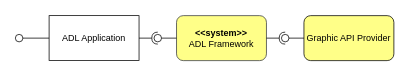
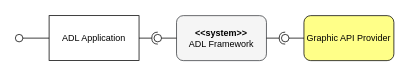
  <mxCell id="0" />
  <mxCell id="1" parent="0" />
  <mxCell id="2" value="ADL Application" style="whiteSpace=wrap;html=1;rounded=0;" parent="1" vertex="1"><mxGeometry x="65" y="20" width="120" height="60" as="geometry" /></mxCell>
- <mxCell id="3" value="&lt;b&gt;&amp;lt;&amp;lt;system&amp;gt;&amp;gt;&lt;/b&gt;&lt;br&gt;ADL Framework" style="rounded=1;whiteSpace=wrap;html=1;fillColor=#ffff88;strokeColor=#36393d;" parent="1" vertex="1"><mxGeometry x="235" y="20" width="120" height="60" as="geometry" /></mxCell>
+ <mxCell id="3" value="&lt;b&gt;&amp;lt;&amp;lt;system&amp;gt;&amp;gt;&lt;/b&gt;&lt;br&gt;ADL Framework" style="rounded=1;whiteSpace=wrap;html=1;fillColor=#f5f5f5;strokeColor=#36393d;" parent="1" vertex="1"><mxGeometry x="235" y="20" width="120" height="60" as="geometry" /></mxCell>
  <mxCell id="4" value="" style="rounded=0;orthogonalLoop=1;jettySize=auto;html=1;endArrow=oval;endFill=0;sketch=0;sourcePerimeterSpacing=0;targetPerimeterSpacing=0;endSize=10;" parent="1" source="2" target="5" edge="1"><mxGeometry relative="1" as="geometry"><mxPoint x="-85" y="285" as="sourcePoint" /></mxGeometry></mxCell>
  <mxCell id="5" value="" style="ellipse;whiteSpace=wrap;html=1;align=center;aspect=fixed;fillColor=none;strokeColor=none;resizable=0;perimeter=centerPerimeter;rotatable=0;allowArrows=0;points=[];outlineConnect=1;" parent="1" vertex="1"><mxGeometry x="20" y="45" width="10" height="10" as="geometry" /></mxCell>
  <mxCell id="6" value="" style="rounded=0;orthogonalLoop=1;jettySize=auto;html=1;endArrow=halfCircle;endFill=0;endSize=6;strokeWidth=1;sketch=0;exitX=1;exitY=0.5;exitDx=0;exitDy=0;entryX=0.404;entryY=0.284;entryDx=0;entryDy=0;entryPerimeter=0;" parent="1" source="2" target="8" edge="1"><mxGeometry relative="1" as="geometry"><mxPoint x="145" y="95" as="sourcePoint" /><mxPoint x="205" y="50" as="targetPoint" /></mxGeometry></mxCell>
  <mxCell id="7" value="" style="rounded=0;orthogonalLoop=1;jettySize=auto;html=1;endArrow=oval;endFill=0;sketch=0;sourcePerimeterSpacing=0;targetPerimeterSpacing=0;endSize=10;" parent="1" target="8" edge="1"><mxGeometry relative="1" as="geometry"><mxPoint x="235" y="50" as="sourcePoint" /></mxGeometry></mxCell>
  <mxCell id="8" value="" style="ellipse;whiteSpace=wrap;html=1;align=center;aspect=fixed;fillColor=none;strokeColor=none;resizable=0;perimeter=centerPerimeter;rotatable=0;allowArrows=0;points=[];outlineConnect=1;" parent="1" vertex="1"><mxGeometry x="205" y="45" width="10" height="10" as="geometry" /></mxCell>
  <mxCell id="9" value="Graphic API Provider" style="rounded=1;whiteSpace=wrap;html=1;fillColor=#ffff88;" parent="1" vertex="1"><mxGeometry x="405" y="20" width="120" height="60" as="geometry" /></mxCell>
  <mxCell id="10" value="" style="rounded=0;orthogonalLoop=1;jettySize=auto;html=1;endArrow=halfCircle;endFill=0;endSize=6;strokeWidth=1;sketch=0;exitX=1;exitY=0.5;exitDx=0;exitDy=0;" parent="1" source="3" target="12" edge="1"><mxGeometry relative="1" as="geometry"><mxPoint x="405" y="50" as="sourcePoint" /></mxGeometry></mxCell>
  <mxCell id="11" value="" style="rounded=0;orthogonalLoop=1;jettySize=auto;html=1;endArrow=oval;endFill=0;sketch=0;sourcePerimeterSpacing=0;targetPerimeterSpacing=0;endSize=10;exitX=0;exitY=0.5;exitDx=0;exitDy=0;" parent="1" source="9" target="12" edge="1"><mxGeometry relative="1" as="geometry"><mxPoint x="365" y="50" as="sourcePoint" /></mxGeometry></mxCell>
  <mxCell id="12" value="" style="ellipse;whiteSpace=wrap;html=1;align=center;aspect=fixed;fillColor=none;strokeColor=none;resizable=0;perimeter=centerPerimeter;rotatable=0;allowArrows=0;points=[];outlineConnect=1;" parent="1" vertex="1"><mxGeometry x="375" y="45" width="10" height="10" as="geometry" /></mxCell>
